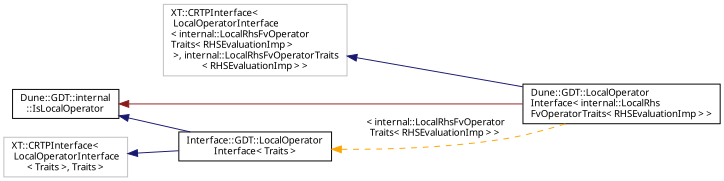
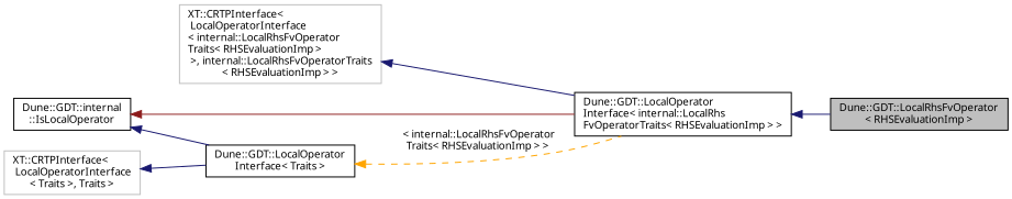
  digraph {
    fontname="Noto Sans"
    rankdir=LR
    node [color=black fillcolor=white fontname="Noto Sans" fontsize=10 shape=record style=filled]
    edge [color=midnightblue dir=back fontname="Noto Sans" fontsize=10 labelfontname=Helvetica labelfontsize=10 style=solid]
+   n1 [fillcolor=grey75 fontcolor=black height=0.2 label="Dune::GDT::LocalRhsFvOperator\l\< RHSEvaluationImp \>" width=0.4]
    n2 [height=0.2 label="Dune::GDT::LocalOperator\lInterface\< internal::LocalRhs\lFvOperatorTraits\< RHSEvaluationImp \> \>" width=0.4]
    n3 [color=grey75 height=0.2 label="XT::CRTPInterface\<\l LocalOperatorInterface\l\< internal::LocalRhsFvOperator\lTraits\< RHSEvaluationImp \>\l \>, internal::LocalRhsFvOperatorTraits\l\< RHSEvaluationImp \> \>" width=0.4]
    n4 [height=0.2 label="Dune::GDT::internal\l::IsLocalOperator" width=0.4]
-   n5 [height=0.2 label="Interface::GDT::LocalOperator\lInterface\< Traits \>" width=0.4]
+   n5 [height=0.2 label="Dune::GDT::LocalOperator\lInterface\< Traits \>" width=0.4]
    n6 [color=grey75 height=0.2 label="XT::CRTPInterface\<\l LocalOperatorInterface\l\< Traits \>, Traits \>" width=0.4]
+   n2 -> n1
    n3 -> n2
    n4 -> n2 [color=firebrick4]
    n4 -> n5
    n5 -> n2 [color=orange label=" \< internal::LocalRhsFvOperator\lTraits\< RHSEvaluationImp \> \>" style=dashed]
    n6 -> n5
  }
